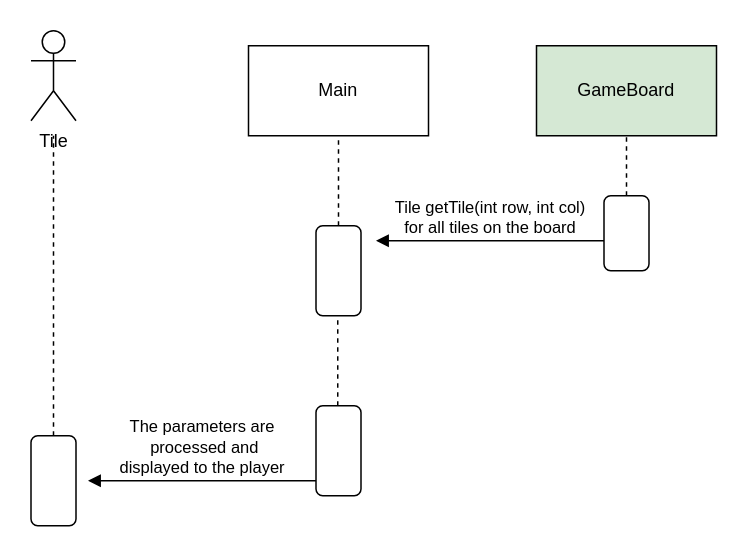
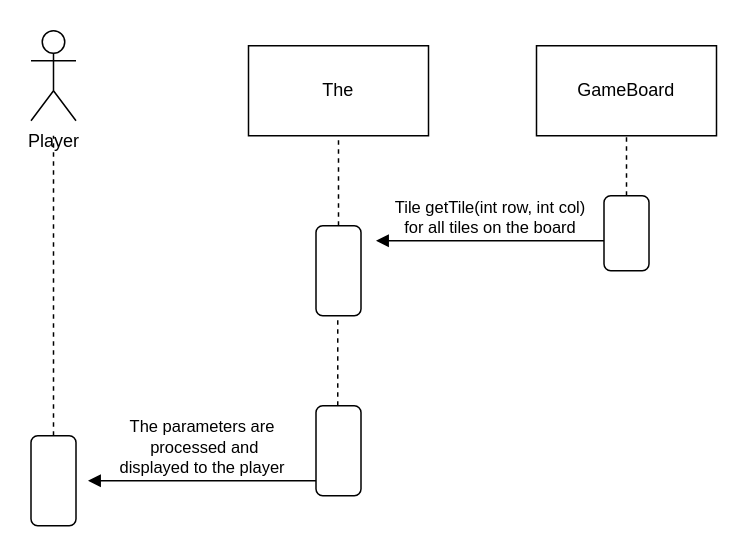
  <mxCell id="0" />
  <mxCell id="1" parent="0" />
- <mxCell id="2" value="Main" style="rounded=0;whiteSpace=wrap;html=1;" parent="1" vertex="1"><mxGeometry x="165" y="30" width="120" height="60" as="geometry" /></mxCell>
- <mxCell id="3" value="GameBoard" style="rounded=0;whiteSpace=wrap;html=1;fillColor=#d5e8d4;" parent="1" vertex="1"><mxGeometry x="357" y="30" width="120" height="60" as="geometry" /></mxCell>
+ <mxCell id="2" value="The" style="rounded=0;whiteSpace=wrap;html=1;" parent="1" vertex="1"><mxGeometry x="165" y="30" width="120" height="60" as="geometry" /></mxCell>
+ <mxCell id="3" value="GameBoard" style="rounded=0;whiteSpace=wrap;html=1;" parent="1" vertex="1"><mxGeometry x="357" y="30" width="120" height="60" as="geometry" /></mxCell>
  <mxCell id="4" value="" style="endArrow=none;dashed=1;html=1;rounded=0;exitX=0.5;exitY=0;exitDx=0;exitDy=0;" parent="1" source="11" edge="1"><mxGeometry width="50" height="50" relative="1" as="geometry"><mxPoint x="36" y="150" as="sourcePoint" /><mxPoint x="35" y="90" as="targetPoint" /></mxGeometry></mxCell>
- <mxCell id="5" value="Tile" style="shape=umlActor;verticalLabelPosition=bottom;verticalAlign=top;html=1;" parent="1" vertex="1"><mxGeometry x="20" y="20" width="30" height="60" as="geometry" /></mxCell>
+ <mxCell id="5" value="Player" style="shape=umlActor;verticalLabelPosition=bottom;verticalAlign=top;html=1;" parent="1" vertex="1"><mxGeometry x="20" y="20" width="30" height="60" as="geometry" /></mxCell>
  <mxCell id="6" value="" style="rounded=1;whiteSpace=wrap;html=1;" parent="1" vertex="1"><mxGeometry x="210" y="150" width="30" height="60" as="geometry" /></mxCell>
  <mxCell id="7" value="" style="endArrow=none;dashed=1;html=1;rounded=0;exitX=0.5;exitY=0;exitDx=0;exitDy=0;" parent="1" source="6" edge="1"><mxGeometry width="50" height="50" relative="1" as="geometry"><mxPoint x="175" y="140" as="sourcePoint" /><mxPoint x="225" y="90" as="targetPoint" /></mxGeometry></mxCell>
  <mxCell id="8" value="" style="rounded=1;whiteSpace=wrap;html=1;" parent="1" vertex="1"><mxGeometry x="402" y="130" width="30" height="50" as="geometry" /></mxCell>
  <mxCell id="9" value="" style="endArrow=none;dashed=1;html=1;rounded=0;exitX=0.5;exitY=0;exitDx=0;exitDy=0;" parent="1" source="8" edge="1"><mxGeometry width="50" height="50" relative="1" as="geometry"><mxPoint x="367" y="140" as="sourcePoint" /><mxPoint x="417" y="90" as="targetPoint" /></mxGeometry></mxCell>
  <mxCell id="10" value="Tile getTile(int row, int col) &lt;br&gt;for all tiles on the board" style="html=1;verticalAlign=bottom;endArrow=block;edgeStyle=elbowEdgeStyle;elbow=vertical;curved=0;rounded=0;" parent="1" edge="1"><mxGeometry width="80" relative="1" as="geometry"><mxPoint x="402" y="160" as="sourcePoint" /><mxPoint x="250" y="160" as="targetPoint" /><mxPoint as="offset" /></mxGeometry></mxCell>
  <mxCell id="11" value="" style="rounded=1;whiteSpace=wrap;html=1;" parent="1" vertex="1"><mxGeometry x="20" y="290" width="30" height="60" as="geometry" /></mxCell>
  <mxCell id="12" value="" style="endArrow=none;dashed=1;html=1;rounded=0;exitX=0.5;exitY=0;exitDx=0;exitDy=0;" parent="1" edge="1"><mxGeometry width="50" height="50" relative="1" as="geometry"><mxPoint x="224.5" y="270" as="sourcePoint" /><mxPoint x="224.5" y="210" as="targetPoint" /></mxGeometry></mxCell>
  <mxCell id="13" value="" style="rounded=1;whiteSpace=wrap;html=1;" parent="1" vertex="1"><mxGeometry x="210" y="270" width="30" height="60" as="geometry" /></mxCell>
  <mxCell id="14" value="&lt;div&gt;The parameters are&lt;/div&gt;&lt;div&gt;&amp;nbsp;processed and&lt;/div&gt;displayed to the player" style="html=1;verticalAlign=bottom;endArrow=block;edgeStyle=elbowEdgeStyle;elbow=vertical;curved=0;rounded=0;" parent="1" edge="1"><mxGeometry width="80" relative="1" as="geometry"><mxPoint x="210" y="320" as="sourcePoint" /><mxPoint x="58" y="320" as="targetPoint" /><mxPoint as="offset" /></mxGeometry></mxCell>
